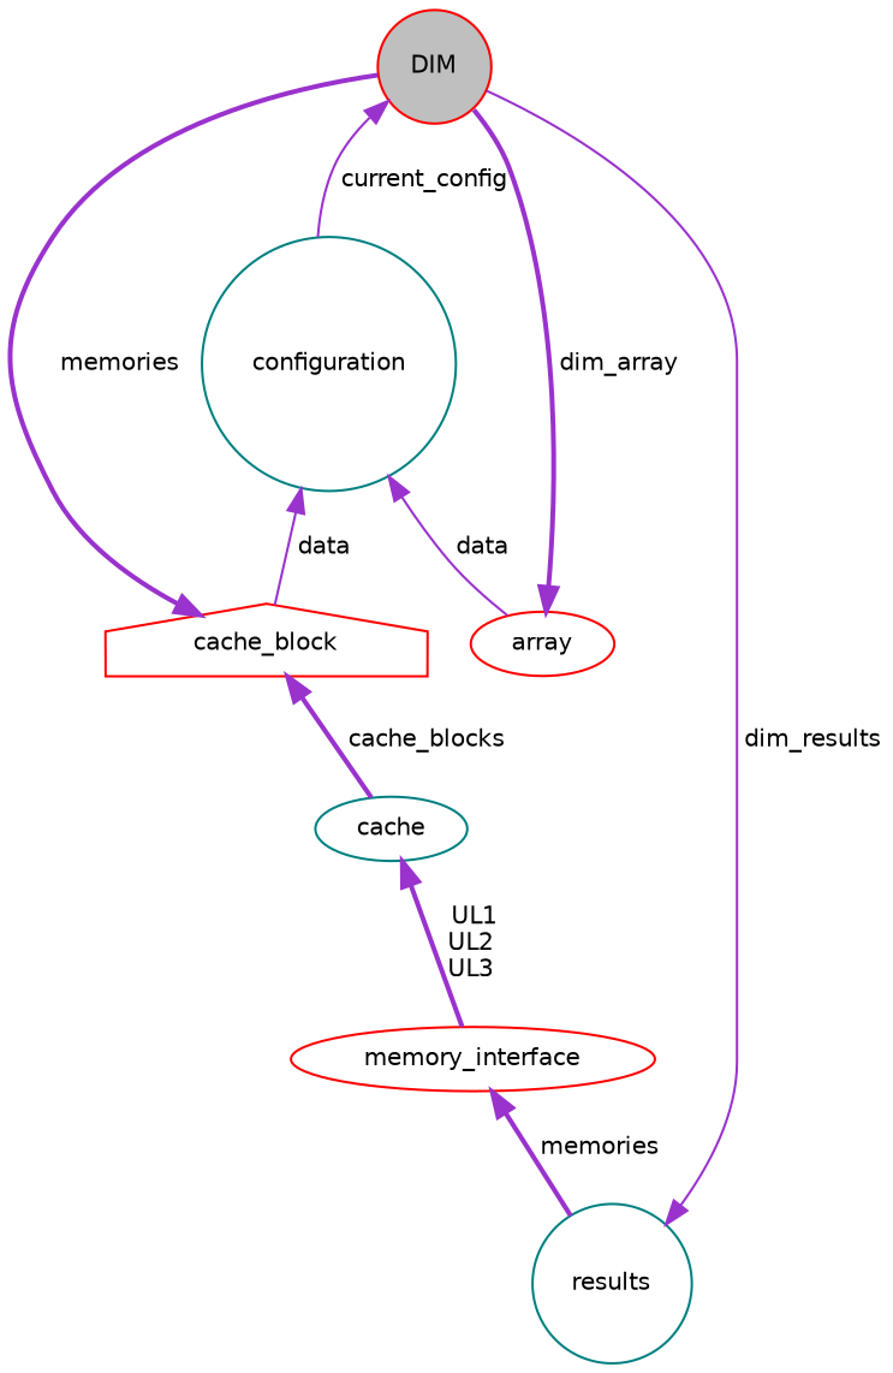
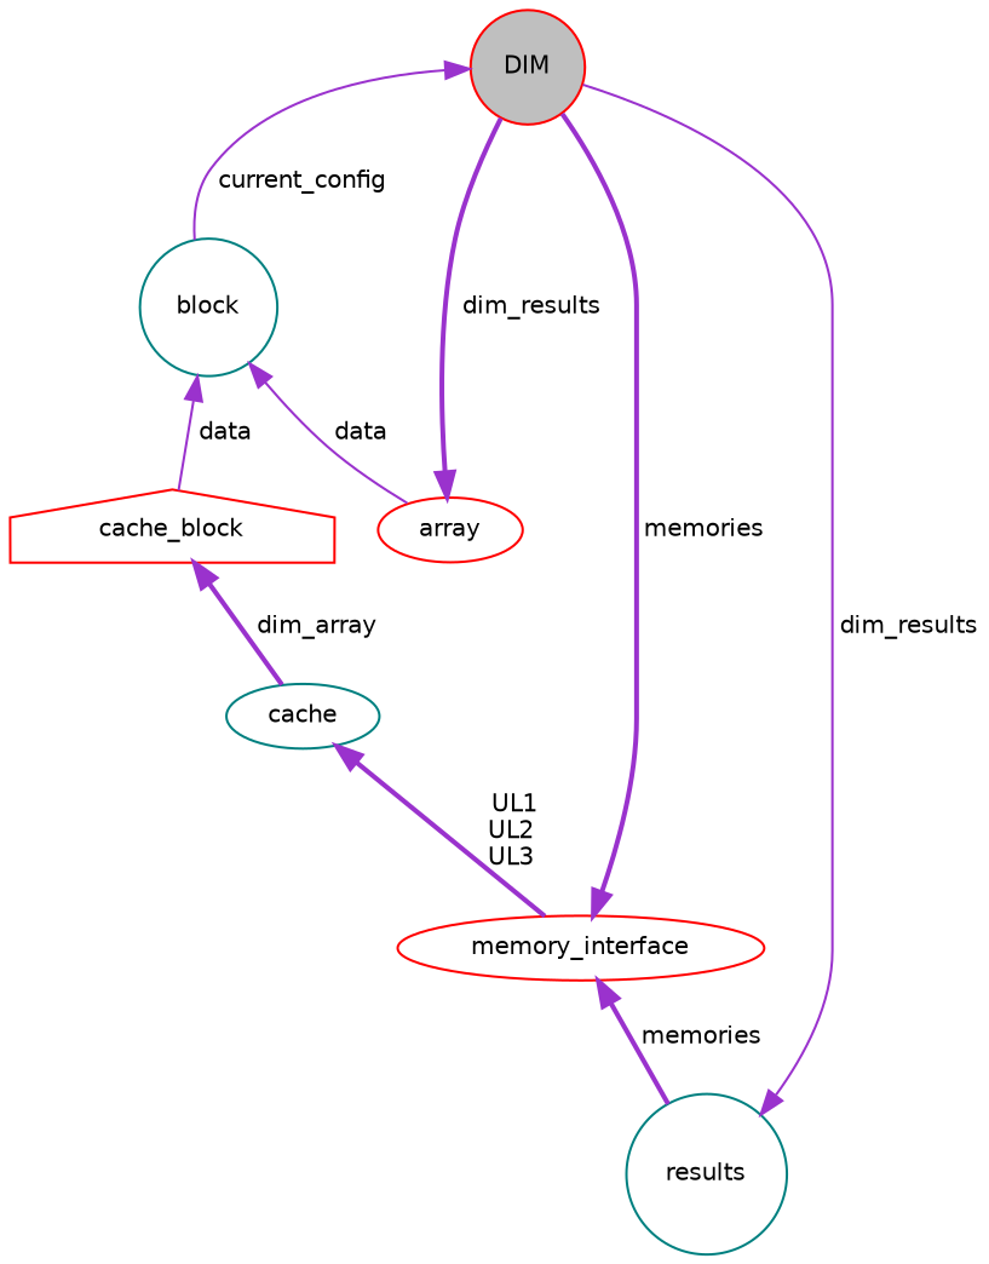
  digraph {
    node [color=red fillcolor=white fontname=Helvetica fontsize=10 shape=circle style=filled]
    edge [color=darkorchid3 dir=back fontname=Helvetica fontsize=10 labelfontname=Helvetica labelfontsize=10 style=bold]
    n1 [fillcolor=grey75 fontcolor=black height=0.2 label=DIM width=0.4]
-   n2 [color=teal height=0.2 label=configuration width=0.4]
+   n2 [color=teal height=0.2 label=block width=0.4]
    n3 [height=0.2 label=array shape=ellipse width=0.4]
    n4 [height=0.2 label=cache_block shape=house width=0.4]
    n5 [color=teal height=0.2 label=cache shape=ellipse width=0.4]
    n6 [color=teal height=0.2 label=results width=0.4]
    n7 [height=0.2 label=memory_interface shape=ellipse width=0.4]
    n1 -> n2 [label=" current_config" style=solid]
    n2 -> n3 [label=" data" style=solid]
    n2 -> n4 [label=" data" style=solid]
-   n3 -> n1 [label=" dim_array"]
-   n4 -> n5 [label=" cache_blocks"]
+   n3 -> n1 [label=" dim_results"]
+   n4 -> n5 [label=" dim_array"]
    n5 -> n7 [label=" UL1\nUL2\nUL3"]
    n6 -> n1 [label=" dim_results" style=solid]
-   n4 -> n1 [label=" memories"]
+   n7 -> n1 [label=" memories"]
    n7 -> n6 [label=" memories"]
  }
